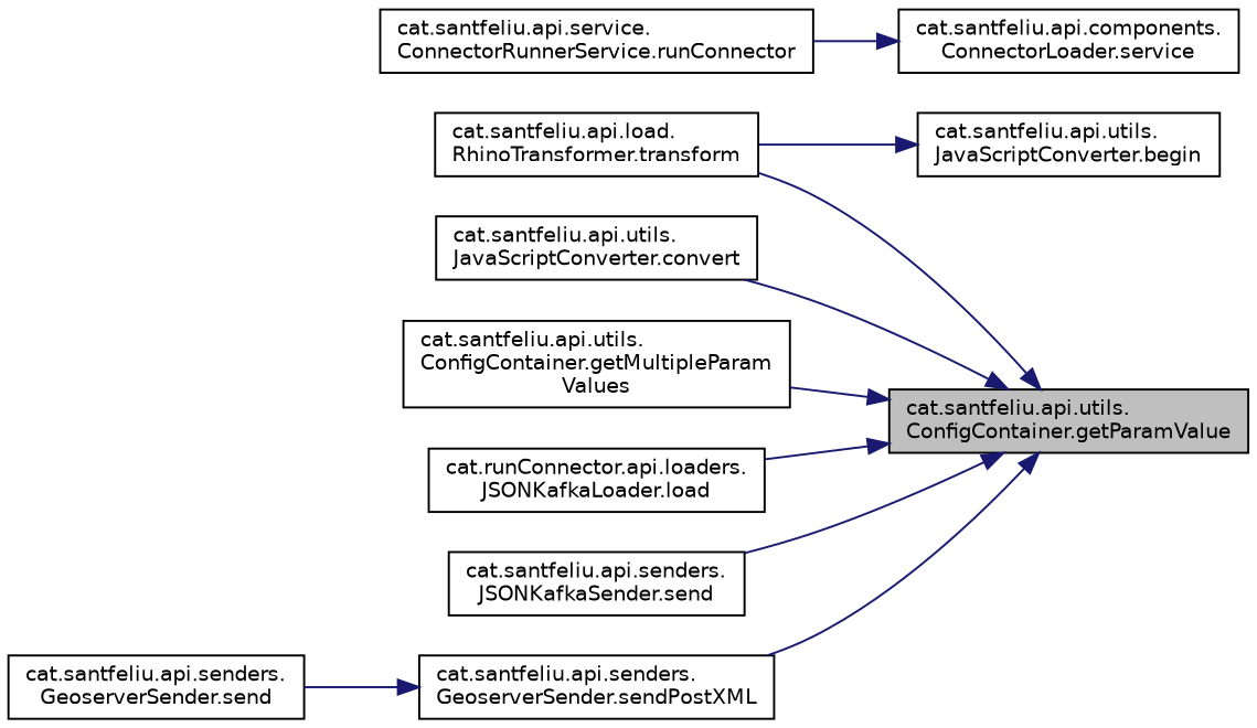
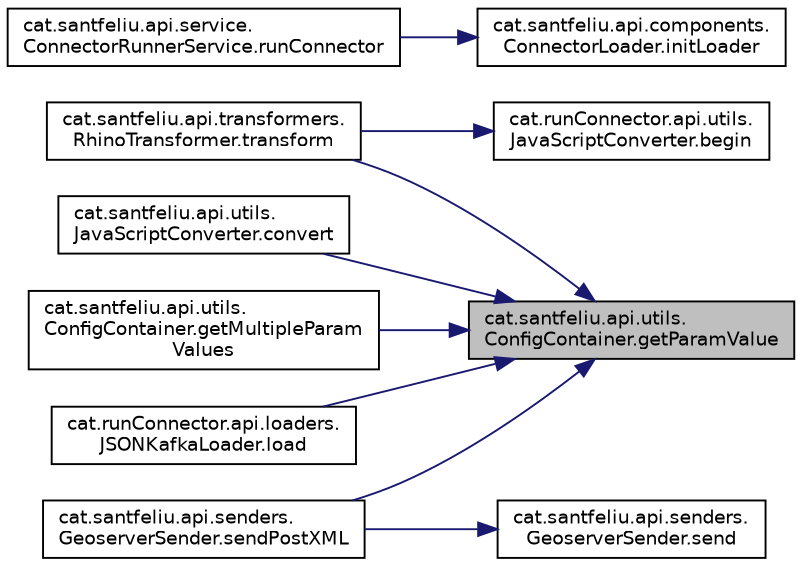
  digraph {
    rankdir=RL
    node [color=black fillcolor=white fontname=Helvetica fontsize=10 shape=record style=filled]
    edge [color=midnightblue dir=back fontname=Helvetica fontsize=10 labelfontname=Helvetica labelfontsize=10 style=solid]
    n1 [fillcolor=grey75 fontcolor=black height=0.2 label="cat.santfeliu.api.utils.\lConfigContainer.getParamValue" width=0.4]
-   n2 [height=0.2 label="cat.santfeliu.api.load.\lRhinoTransformer.transform" width=0.4]
+   n2 [height=0.2 label="cat.santfeliu.api.transformers.\lRhinoTransformer.transform" width=0.4]
    n3 [height=0.2 label="cat.santfeliu.api.utils.\lJavaScriptConverter.convert" width=0.4]
    n4 [height=0.2 label="cat.santfeliu.api.utils.\lConfigContainer.getMultipleParam\lValues" width=0.4]
    n5 [height=0.2 label="cat.runConnector.api.loaders.\lJSONKafkaLoader.load" width=0.4]
-   n6 [height=0.2 label="cat.santfeliu.api.senders.\lJSONKafkaSender.send" width=0.4]
    n7 [height=0.2 label="cat.santfeliu.api.senders.\lGeoserverSender.sendPostXML" width=0.4]
-   n8 [height=0.2 label="cat.santfeliu.api.utils.\lJavaScriptConverter.begin" width=0.4]
-   n9 [height=0.2 label="cat.santfeliu.api.components.\lConnectorLoader.service" width=0.4]
+   n8 [height=0.2 label="cat.runConnector.api.utils.\lJavaScriptConverter.begin" width=0.4]
+   n9 [height=0.2 label="cat.santfeliu.api.components.\lConnectorLoader.initLoader" width=0.4]
    n10 [height=0.2 label="cat.santfeliu.api.service.\lConnectorRunnerService.runConnector" width=0.4]
    n11 [height=0.2 label="cat.santfeliu.api.senders.\lGeoserverSender.send" width=0.4]
    n1 -> n2
    n1 -> n3
    n1 -> n4
    n1 -> n5
-   n1 -> n6
    n1 -> n7
-   n7 -> n11
+   n11 -> n7
    n8 -> n2
    n9 -> n10
  }
